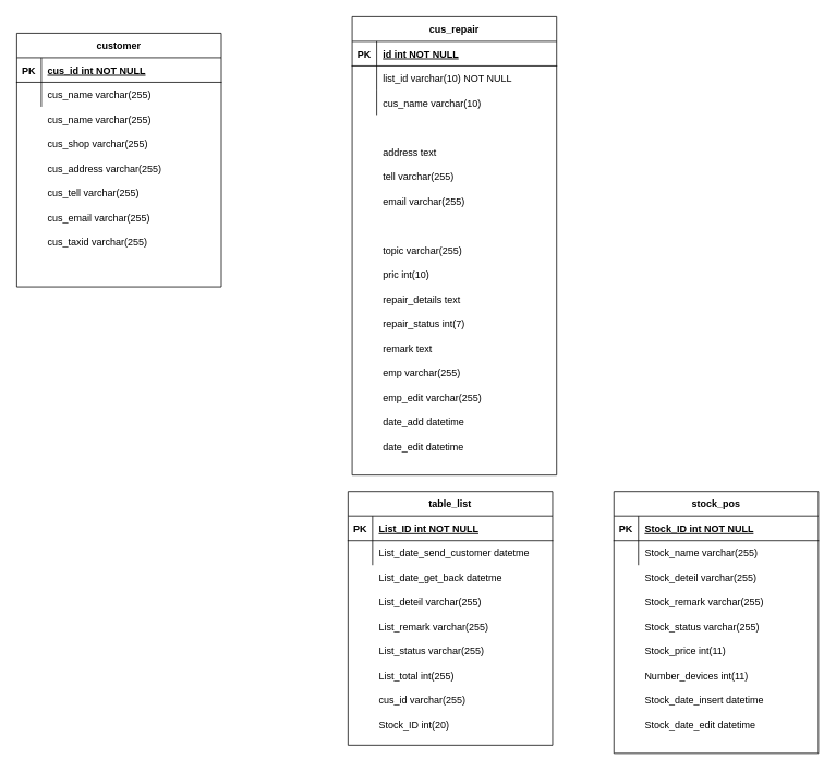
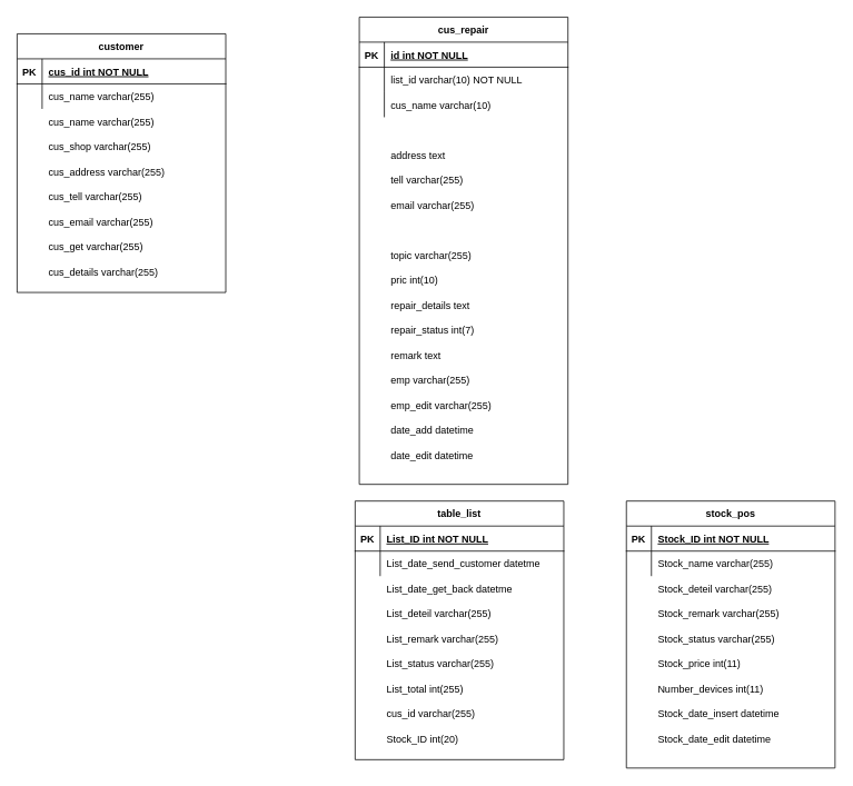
  <mxCell id="0" />
  <mxCell id="1" parent="0" />
  <mxCell id="2" value="customer" style="shape=table;startSize=30;container=1;collapsible=1;childLayout=tableLayout;fixedRows=1;rowLines=0;fontStyle=1;align=center;resizeLast=1;" parent="1" vertex="1"><mxGeometry x="20" y="40" width="250" height="310" as="geometry" /></mxCell>
  <mxCell id="3" value="" style="shape=partialRectangle;collapsible=0;dropTarget=0;pointerEvents=0;fillColor=none;points=[[0,0.5],[1,0.5]];portConstraint=eastwest;top=0;left=0;right=0;bottom=1;" parent="2" vertex="1"><mxGeometry y="30" width="250" height="30" as="geometry" /></mxCell>
  <mxCell id="4" value="PK" style="shape=partialRectangle;overflow=hidden;connectable=0;fillColor=none;top=0;left=0;bottom=0;right=0;fontStyle=1;" parent="3" vertex="1"><mxGeometry width="30" height="30" as="geometry" /></mxCell>
  <mxCell id="5" value="cus_id int NOT NULL " style="shape=partialRectangle;overflow=hidden;connectable=0;fillColor=none;top=0;left=0;bottom=0;right=0;align=left;spacingLeft=6;fontStyle=5;" parent="3" vertex="1"><mxGeometry x="30" width="220" height="30" as="geometry" /></mxCell>
  <mxCell id="6" value="" style="shape=partialRectangle;collapsible=0;dropTarget=0;pointerEvents=0;fillColor=none;points=[[0,0.5],[1,0.5]];portConstraint=eastwest;top=0;left=0;right=0;bottom=0;" parent="2" vertex="1"><mxGeometry y="60" width="250" height="30" as="geometry" /></mxCell>
  <mxCell id="7" value="" style="shape=partialRectangle;overflow=hidden;connectable=0;fillColor=none;top=0;left=0;bottom=0;right=0;" parent="6" vertex="1"><mxGeometry width="30" height="30" as="geometry" /></mxCell>
  <mxCell id="8" value="cus_name varchar(255) " style="shape=partialRectangle;overflow=hidden;connectable=0;fillColor=none;top=0;left=0;bottom=0;right=0;align=left;spacingLeft=6;" parent="6" vertex="1"><mxGeometry x="30" width="220" height="30" as="geometry" /></mxCell>
  <mxCell id="9" value="cus_name varchar(255) " style="shape=partialRectangle;overflow=hidden;connectable=0;fillColor=none;top=0;left=0;bottom=0;right=0;align=left;spacingLeft=6;" vertex="1" parent="1"><mxGeometry x="50" y="130" width="220" height="30" as="geometry" /></mxCell>
  <mxCell id="10" value="cus_email varchar(255) " style="shape=partialRectangle;overflow=hidden;connectable=0;fillColor=none;top=0;left=0;bottom=0;right=0;align=left;spacingLeft=6;" vertex="1" parent="1"><mxGeometry x="50" y="250" width="220" height="30" as="geometry" /></mxCell>
  <mxCell id="11" value="cus_shop varchar(255) " style="shape=partialRectangle;overflow=hidden;connectable=0;fillColor=none;top=0;left=0;bottom=0;right=0;align=left;spacingLeft=6;" vertex="1" parent="1"><mxGeometry x="50" y="160" width="220" height="30" as="geometry" /></mxCell>
  <mxCell id="12" value="cus_address varchar(255) " style="shape=partialRectangle;overflow=hidden;connectable=0;fillColor=none;top=0;left=0;bottom=0;right=0;align=left;spacingLeft=6;" vertex="1" parent="1"><mxGeometry x="50" y="190" width="220" height="30" as="geometry" /></mxCell>
  <mxCell id="13" value="cus_tell varchar(255) " style="shape=partialRectangle;overflow=hidden;connectable=0;fillColor=none;top=0;left=0;bottom=0;right=0;align=left;spacingLeft=6;" vertex="1" parent="1"><mxGeometry x="50" y="220" width="220" height="30" as="geometry" /></mxCell>
  <mxCell id="14" value="cus_repair" style="shape=table;startSize=30;container=1;collapsible=1;childLayout=tableLayout;fixedRows=1;rowLines=0;fontStyle=1;align=center;resizeLast=1;" parent="1" vertex="1"><mxGeometry x="430" y="20" width="250" height="560" as="geometry" /></mxCell>
  <mxCell id="15" value="" style="shape=partialRectangle;collapsible=0;dropTarget=0;pointerEvents=0;fillColor=none;points=[[0,0.5],[1,0.5]];portConstraint=eastwest;top=0;left=0;right=0;bottom=1;" parent="14" vertex="1"><mxGeometry y="30" width="250" height="30" as="geometry" /></mxCell>
  <mxCell id="16" value="PK" style="shape=partialRectangle;overflow=hidden;connectable=0;fillColor=none;top=0;left=0;bottom=0;right=0;fontStyle=1;" parent="15" vertex="1"><mxGeometry width="30" height="30" as="geometry" /></mxCell>
  <mxCell id="17" value="id int NOT NULL " style="shape=partialRectangle;overflow=hidden;connectable=0;fillColor=none;top=0;left=0;bottom=0;right=0;align=left;spacingLeft=6;fontStyle=5;" parent="15" vertex="1"><mxGeometry x="30" width="220" height="30" as="geometry" /></mxCell>
  <mxCell id="18" value="" style="shape=partialRectangle;collapsible=0;dropTarget=0;pointerEvents=0;fillColor=none;points=[[0,0.5],[1,0.5]];portConstraint=eastwest;top=0;left=0;right=0;bottom=0;" parent="14" vertex="1"><mxGeometry y="60" width="250" height="30" as="geometry" /></mxCell>
  <mxCell id="19" value="" style="shape=partialRectangle;overflow=hidden;connectable=0;fillColor=none;top=0;left=0;bottom=0;right=0;" parent="18" vertex="1"><mxGeometry width="30" height="30" as="geometry" /></mxCell>
  <mxCell id="20" value="list_id varchar(10) NOT NULL" style="shape=partialRectangle;overflow=hidden;connectable=0;fillColor=none;top=0;left=0;bottom=0;right=0;align=left;spacingLeft=6;" parent="18" vertex="1"><mxGeometry x="30" width="220" height="30" as="geometry" /></mxCell>
  <mxCell id="21" value="" style="shape=partialRectangle;collapsible=0;dropTarget=0;pointerEvents=0;fillColor=none;points=[[0,0.5],[1,0.5]];portConstraint=eastwest;top=0;left=0;right=0;bottom=0;" parent="14" vertex="1"><mxGeometry y="90" width="250" height="30" as="geometry" /></mxCell>
  <mxCell id="22" value="" style="shape=partialRectangle;overflow=hidden;connectable=0;fillColor=none;top=0;left=0;bottom=0;right=0;" parent="21" vertex="1"><mxGeometry width="30" height="30" as="geometry" /></mxCell>
  <mxCell id="23" value="cus_name varchar(10)" style="shape=partialRectangle;overflow=hidden;connectable=0;fillColor=none;top=0;left=0;bottom=0;right=0;align=left;spacingLeft=6;" parent="21" vertex="1"><mxGeometry x="30" width="220" height="30" as="geometry" /></mxCell>
- <mxCell id="25" value="cus_taxid varchar(255) " style="shape=partialRectangle;overflow=hidden;connectable=0;fillColor=none;top=0;left=0;bottom=0;right=0;align=left;spacingLeft=6;" vertex="1" parent="1"><mxGeometry x="50" y="280" width="220" height="30" as="geometry" /></mxCell>
+ <mxCell id="24" value="cus_details varchar(255) " style="shape=partialRectangle;overflow=hidden;connectable=0;fillColor=none;top=0;left=0;bottom=0;right=0;align=left;spacingLeft=6;" vertex="1" parent="1"><mxGeometry x="50" y="310" width="220" height="30" as="geometry" /></mxCell>
+ <mxCell id="25" value="cus_get varchar(255) " style="shape=partialRectangle;overflow=hidden;connectable=0;fillColor=none;top=0;left=0;bottom=0;right=0;align=left;spacingLeft=6;" vertex="1" parent="1"><mxGeometry x="50" y="280" width="220" height="30" as="geometry" /></mxCell>
  <mxCell id="26" value="address text" style="shape=partialRectangle;overflow=hidden;connectable=0;fillColor=none;top=0;left=0;bottom=0;right=0;align=left;spacingLeft=6;" vertex="1" parent="1"><mxGeometry x="460" y="170" width="220" height="30" as="geometry" /></mxCell>
  <mxCell id="27" value="tell varchar(255)" style="shape=partialRectangle;overflow=hidden;connectable=0;fillColor=none;top=0;left=0;bottom=0;right=0;align=left;spacingLeft=6;" vertex="1" parent="1"><mxGeometry x="460" y="200" width="220" height="30" as="geometry" /></mxCell>
  <mxCell id="28" value="email varchar(255)" style="shape=partialRectangle;overflow=hidden;connectable=0;fillColor=none;top=0;left=0;bottom=0;right=0;align=left;spacingLeft=6;" vertex="1" parent="1"><mxGeometry x="460" y="230" width="220" height="30" as="geometry" /></mxCell>
  <mxCell id="29" value="topic varchar(255)" style="shape=partialRectangle;overflow=hidden;connectable=0;fillColor=none;top=0;left=0;bottom=0;right=0;align=left;spacingLeft=6;" vertex="1" parent="1"><mxGeometry x="460" y="290" width="220" height="30" as="geometry" /></mxCell>
  <mxCell id="30" value="pric int(10)" style="shape=partialRectangle;overflow=hidden;connectable=0;fillColor=none;top=0;left=0;bottom=0;right=0;align=left;spacingLeft=6;" vertex="1" parent="1"><mxGeometry x="460" y="320" width="220" height="30" as="geometry" /></mxCell>
  <mxCell id="31" value="repair_details text" style="shape=partialRectangle;overflow=hidden;connectable=0;fillColor=none;top=0;left=0;bottom=0;right=0;align=left;spacingLeft=6;" vertex="1" parent="1"><mxGeometry x="460" y="350" width="220" height="30" as="geometry" /></mxCell>
  <mxCell id="32" value="repair_status int(7)" style="shape=partialRectangle;overflow=hidden;connectable=0;fillColor=none;top=0;left=0;bottom=0;right=0;align=left;spacingLeft=6;" vertex="1" parent="1"><mxGeometry x="460" y="380" width="220" height="30" as="geometry" /></mxCell>
  <mxCell id="33" value="remark text" style="shape=partialRectangle;overflow=hidden;connectable=0;fillColor=none;top=0;left=0;bottom=0;right=0;align=left;spacingLeft=6;" vertex="1" parent="1"><mxGeometry x="460" y="410" width="220" height="30" as="geometry" /></mxCell>
  <mxCell id="34" value="emp varchar(255)" style="shape=partialRectangle;overflow=hidden;connectable=0;fillColor=none;top=0;left=0;bottom=0;right=0;align=left;spacingLeft=6;" vertex="1" parent="1"><mxGeometry x="460" y="440" width="220" height="30" as="geometry" /></mxCell>
  <mxCell id="35" value="emp_edit varchar(255)" style="shape=partialRectangle;overflow=hidden;connectable=0;fillColor=none;top=0;left=0;bottom=0;right=0;align=left;spacingLeft=6;" vertex="1" parent="1"><mxGeometry x="460" y="470" width="220" height="30" as="geometry" /></mxCell>
  <mxCell id="36" value="date_add datetime" style="shape=partialRectangle;overflow=hidden;connectable=0;fillColor=none;top=0;left=0;bottom=0;right=0;align=left;spacingLeft=6;" vertex="1" parent="1"><mxGeometry x="460" y="500" width="220" height="30" as="geometry" /></mxCell>
  <mxCell id="37" value="date_edit datetime" style="shape=partialRectangle;overflow=hidden;connectable=0;fillColor=none;top=0;left=0;bottom=0;right=0;align=left;spacingLeft=6;" vertex="1" parent="1"><mxGeometry x="460" y="530" width="220" height="30" as="geometry" /></mxCell>
  <mxCell id="38" value="Stock_deteil varchar(255) " style="shape=partialRectangle;overflow=hidden;connectable=0;fillColor=none;top=0;left=0;bottom=0;right=0;align=left;spacingLeft=6;" vertex="1" parent="1"><mxGeometry x="780" y="690" width="220" height="30" as="geometry" /></mxCell>
  <mxCell id="39" value="Stock_remark varchar(255) " style="shape=partialRectangle;overflow=hidden;connectable=0;fillColor=none;top=0;left=0;bottom=0;right=0;align=left;spacingLeft=6;" vertex="1" parent="1"><mxGeometry x="780" y="720" width="220" height="30" as="geometry" /></mxCell>
  <mxCell id="40" value="Stock_status varchar(255) " style="shape=partialRectangle;overflow=hidden;connectable=0;fillColor=none;top=0;left=0;bottom=0;right=0;align=left;spacingLeft=6;" vertex="1" parent="1"><mxGeometry x="780" y="750" width="220" height="30" as="geometry" /></mxCell>
  <mxCell id="41" value="Stock_price int(11) " style="shape=partialRectangle;overflow=hidden;connectable=0;fillColor=none;top=0;left=0;bottom=0;right=0;align=left;spacingLeft=6;" vertex="1" parent="1"><mxGeometry x="780" y="780" width="220" height="30" as="geometry" /></mxCell>
  <mxCell id="42" value="Number_devices int(11)" style="shape=partialRectangle;overflow=hidden;connectable=0;fillColor=none;top=0;left=0;bottom=0;right=0;align=left;spacingLeft=6;" vertex="1" parent="1"><mxGeometry x="780" y="810" width="220" height="30" as="geometry" /></mxCell>
  <mxCell id="43" value="Stock_date_insert datetime" style="shape=partialRectangle;overflow=hidden;connectable=0;fillColor=none;top=0;left=0;bottom=0;right=0;align=left;spacingLeft=6;" vertex="1" parent="1"><mxGeometry x="780" y="840" width="220" height="30" as="geometry" /></mxCell>
  <mxCell id="44" value="Stock_date_edit datetime" style="shape=partialRectangle;overflow=hidden;connectable=0;fillColor=none;top=0;left=0;bottom=0;right=0;align=left;spacingLeft=6;" vertex="1" parent="1"><mxGeometry x="780" y="870" width="220" height="30" as="geometry" /></mxCell>
  <mxCell id="45" value="List_date_get_back datetme" style="shape=partialRectangle;overflow=hidden;connectable=0;fillColor=none;top=0;left=0;bottom=0;right=0;align=left;spacingLeft=6;" vertex="1" parent="1"><mxGeometry x="455" y="690" width="220" height="30" as="geometry" /></mxCell>
  <mxCell id="46" value="List_deteil varchar(255)" style="shape=partialRectangle;overflow=hidden;connectable=0;fillColor=none;top=0;left=0;bottom=0;right=0;align=left;spacingLeft=6;" vertex="1" parent="1"><mxGeometry x="455" y="720" width="220" height="30" as="geometry" /></mxCell>
  <mxCell id="47" value="List_remark varchar(255)" style="shape=partialRectangle;overflow=hidden;connectable=0;fillColor=none;top=0;left=0;bottom=0;right=0;align=left;spacingLeft=6;" vertex="1" parent="1"><mxGeometry x="455" y="750" width="220" height="30" as="geometry" /></mxCell>
  <mxCell id="48" value="List_status varchar(255)" style="shape=partialRectangle;overflow=hidden;connectable=0;fillColor=none;top=0;left=0;bottom=0;right=0;align=left;spacingLeft=6;" vertex="1" parent="1"><mxGeometry x="455" y="780" width="220" height="30" as="geometry" /></mxCell>
  <mxCell id="49" value="List_total int(255)" style="shape=partialRectangle;overflow=hidden;connectable=0;fillColor=none;top=0;left=0;bottom=0;right=0;align=left;spacingLeft=6;" vertex="1" parent="1"><mxGeometry x="455" y="810" width="220" height="30" as="geometry" /></mxCell>
  <mxCell id="50" value="cus_id varchar(255)" style="shape=partialRectangle;overflow=hidden;connectable=0;fillColor=none;top=0;left=0;bottom=0;right=0;align=left;spacingLeft=6;" vertex="1" parent="1"><mxGeometry x="455" y="840" width="220" height="30" as="geometry" /></mxCell>
  <mxCell id="51" value="Stock_ID int(20)" style="shape=partialRectangle;overflow=hidden;connectable=0;fillColor=none;top=0;left=0;bottom=0;right=0;align=left;spacingLeft=6;" vertex="1" parent="1"><mxGeometry x="455" y="870" width="220" height="30" as="geometry" /></mxCell>
  <mxCell id="52" value="table_list" style="shape=table;startSize=30;container=1;collapsible=1;childLayout=tableLayout;fixedRows=1;rowLines=0;fontStyle=1;align=center;resizeLast=1;" vertex="1" parent="1"><mxGeometry x="425" y="600" width="250" height="310" as="geometry" /></mxCell>
  <mxCell id="53" value="" style="shape=partialRectangle;collapsible=0;dropTarget=0;pointerEvents=0;fillColor=none;points=[[0,0.5],[1,0.5]];portConstraint=eastwest;top=0;left=0;right=0;bottom=1;" vertex="1" parent="52"><mxGeometry y="30" width="250" height="30" as="geometry" /></mxCell>
  <mxCell id="54" value="PK" style="shape=partialRectangle;overflow=hidden;connectable=0;fillColor=none;top=0;left=0;bottom=0;right=0;fontStyle=1;" vertex="1" parent="53"><mxGeometry width="30" height="30" as="geometry" /></mxCell>
  <mxCell id="55" value="List_ID int NOT NULL " style="shape=partialRectangle;overflow=hidden;connectable=0;fillColor=none;top=0;left=0;bottom=0;right=0;align=left;spacingLeft=6;fontStyle=5;" vertex="1" parent="53"><mxGeometry x="30" width="220" height="30" as="geometry" /></mxCell>
  <mxCell id="56" value="" style="shape=partialRectangle;collapsible=0;dropTarget=0;pointerEvents=0;fillColor=none;points=[[0,0.5],[1,0.5]];portConstraint=eastwest;top=0;left=0;right=0;bottom=0;" vertex="1" parent="52"><mxGeometry y="60" width="250" height="30" as="geometry" /></mxCell>
  <mxCell id="57" value="" style="shape=partialRectangle;overflow=hidden;connectable=0;fillColor=none;top=0;left=0;bottom=0;right=0;" vertex="1" parent="56"><mxGeometry width="30" height="30" as="geometry" /></mxCell>
  <mxCell id="58" value="List_date_send_customer datetme" style="shape=partialRectangle;overflow=hidden;connectable=0;fillColor=none;top=0;left=0;bottom=0;right=0;align=left;spacingLeft=6;" vertex="1" parent="56"><mxGeometry x="30" width="220" height="30" as="geometry" /></mxCell>
  <mxCell id="59" value="stock_pos" style="shape=table;startSize=30;container=1;collapsible=1;childLayout=tableLayout;fixedRows=1;rowLines=0;fontStyle=1;align=center;resizeLast=1;" vertex="1" parent="1"><mxGeometry x="750" y="600" width="250" height="320" as="geometry" /></mxCell>
  <mxCell id="60" value="" style="shape=partialRectangle;collapsible=0;dropTarget=0;pointerEvents=0;fillColor=none;points=[[0,0.5],[1,0.5]];portConstraint=eastwest;top=0;left=0;right=0;bottom=1;" vertex="1" parent="59"><mxGeometry y="30" width="250" height="30" as="geometry" /></mxCell>
  <mxCell id="61" value="PK" style="shape=partialRectangle;overflow=hidden;connectable=0;fillColor=none;top=0;left=0;bottom=0;right=0;fontStyle=1;" vertex="1" parent="60"><mxGeometry width="30" height="30" as="geometry" /></mxCell>
  <mxCell id="62" value="Stock_ID int NOT NULL " style="shape=partialRectangle;overflow=hidden;connectable=0;fillColor=none;top=0;left=0;bottom=0;right=0;align=left;spacingLeft=6;fontStyle=5;" vertex="1" parent="60"><mxGeometry x="30" width="220" height="30" as="geometry" /></mxCell>
  <mxCell id="63" value="" style="shape=partialRectangle;collapsible=0;dropTarget=0;pointerEvents=0;fillColor=none;points=[[0,0.5],[1,0.5]];portConstraint=eastwest;top=0;left=0;right=0;bottom=0;" vertex="1" parent="59"><mxGeometry y="60" width="250" height="30" as="geometry" /></mxCell>
  <mxCell id="64" value="" style="shape=partialRectangle;overflow=hidden;connectable=0;fillColor=none;top=0;left=0;bottom=0;right=0;" vertex="1" parent="63"><mxGeometry width="30" height="30" as="geometry" /></mxCell>
  <mxCell id="65" value="Stock_name varchar(255) " style="shape=partialRectangle;overflow=hidden;connectable=0;fillColor=none;top=0;left=0;bottom=0;right=0;align=left;spacingLeft=6;" vertex="1" parent="63"><mxGeometry x="30" width="220" height="30" as="geometry" /></mxCell>
